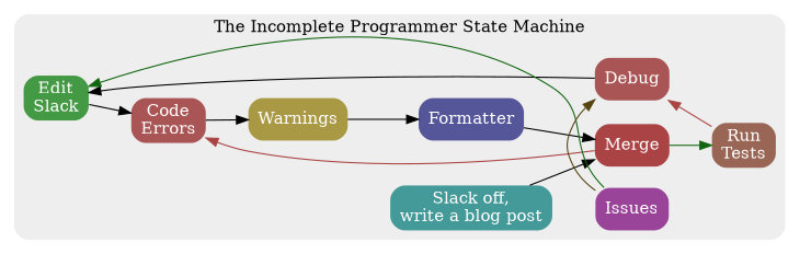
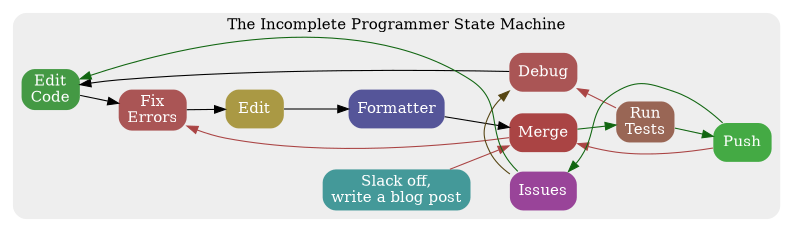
  digraph {
    color=invis
    rankdir=LR
    style=rounded
    node [color=invis fillcolor="#aa5555" fontcolor=white shape=rect style="rounded,filled"]
    edge [color=black]
-   n1 [fillcolor="#449944" label="Edit\nSlack"]
-   n2 [label="Code\nErrors"]
-   n3 [fillcolor="#aa9944" label=Warnings]
+   n1 [fillcolor="#449944" label="Edit\nCode"]
+   n2 [label="Fix\nErrors"]
+   n3 [fillcolor="#aa9944" label=Edit]
    n4 [fillcolor="#555599" label=Formatter]
    n5 [label=Debug]
    n6 [fillcolor="#aa4444" label=Merge]
    n7 [fillcolor="#996655" label="Run\nTests"]
+   n8 [fillcolor="#44aa44" label=Push]
    n9 [fillcolor="#449999" label="Slack off,\nwrite a blog post"]
    n10 [fillcolor="#994499" label=Issues]
    subgraph cluster_1 {
      bgcolor="#eeeeee"
      label="The Incomplete Programmer State Machine"
      n1
      n2
      n3
      n4
      n5
      n6
      n7
+     n8
      n9
      n10
    }
    n1 -> n2
    n2 -> n3
    n3 -> n4
    n4 -> n5 [color=invis]
    n4 -> n6
    n5 -> n1
    n6 -> n2 [color="#aa4444"]
    n6 -> n7 [color="#116611"]
    n7 -> n5 [color="#aa4444" constraint=false]
-   n9 -> n6
+   n7 -> n8 [color="#116611"]
+   n8 -> n6 [color="#aa4444"]
+   n8 -> n10 [color="#116611" constraint=false]
+   n9 -> n6 [color="#aa4444"]
    n9 -> n10 [color=invis]
    n10 -> n1 [color="#116611" constraint=false]
    n10 -> n5 [color="#554411" constraint=false]
  }
